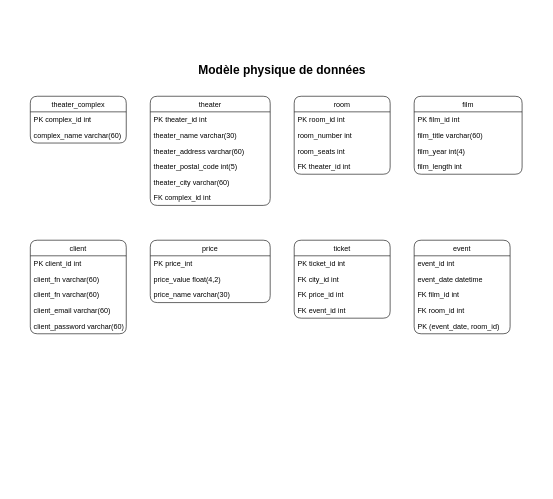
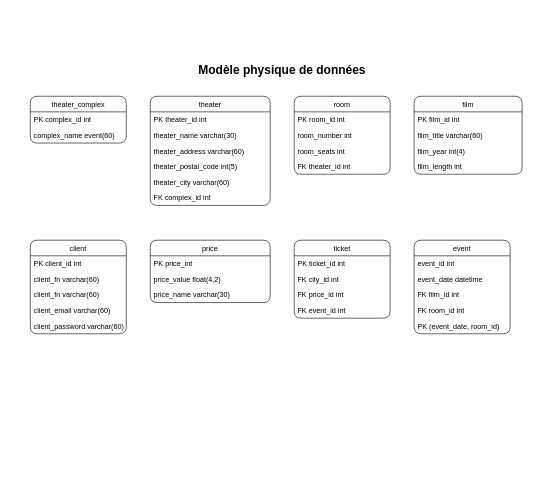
  <mxCell id="0" />
  <mxCell id="1" parent="0" />
  <mxCell id="2" value="theater_complex" style="swimlane;fontStyle=0;childLayout=stackLayout;horizontal=1;startSize=26;fillColor=none;horizontalStack=0;resizeParent=1;resizeParentMax=0;resizeLast=0;collapsible=1;marginBottom=0;strokeColor=#000000;fontColor=#000000;labelBorderColor=none;rounded=1;" vertex="1" parent="1"><mxGeometry x="50" y="160" width="160" height="78" as="geometry" /></mxCell>
  <mxCell id="3" value="PK complex_id int" style="text;strokeColor=none;fillColor=none;align=left;verticalAlign=top;spacingLeft=4;spacingRight=4;overflow=hidden;rotatable=0;points=[[0,0.5],[1,0.5]];portConstraint=eastwest;fontColor=#000000;rounded=1;" vertex="1" parent="2"><mxGeometry y="26" width="160" height="26" as="geometry" /></mxCell>
- <mxCell id="4" value="complex_name varchar(60)" style="text;strokeColor=none;fillColor=none;align=left;verticalAlign=top;spacingLeft=4;spacingRight=4;overflow=hidden;rotatable=0;points=[[0,0.5],[1,0.5]];portConstraint=eastwest;fontColor=#000000;rounded=1;" vertex="1" parent="2"><mxGeometry y="52" width="160" height="26" as="geometry" /></mxCell>
+ <mxCell id="4" value="complex_name event(60)" style="text;strokeColor=none;fillColor=none;align=left;verticalAlign=top;spacingLeft=4;spacingRight=4;overflow=hidden;rotatable=0;points=[[0,0.5],[1,0.5]];portConstraint=eastwest;fontColor=#000000;rounded=1;" vertex="1" parent="2"><mxGeometry y="52" width="160" height="26" as="geometry" /></mxCell>
  <mxCell id="5" value="theater" style="swimlane;fontStyle=0;childLayout=stackLayout;horizontal=1;startSize=26;fillColor=none;horizontalStack=0;resizeParent=1;resizeParentMax=0;resizeLast=0;collapsible=1;marginBottom=0;strokeColor=#000000;fontColor=#000000;labelBorderColor=none;rounded=1;" vertex="1" parent="1"><mxGeometry x="250" y="160" width="200" height="182" as="geometry" /></mxCell>
  <mxCell id="6" value="PK theater_id int" style="text;strokeColor=none;fillColor=none;align=left;verticalAlign=top;spacingLeft=4;spacingRight=4;overflow=hidden;rotatable=0;points=[[0,0.5],[1,0.5]];portConstraint=eastwest;fontColor=#000000;rounded=1;" vertex="1" parent="5"><mxGeometry y="26" width="200" height="26" as="geometry" /></mxCell>
  <mxCell id="7" value="theater_name varchar(30)" style="text;strokeColor=none;fillColor=none;align=left;verticalAlign=top;spacingLeft=4;spacingRight=4;overflow=hidden;rotatable=0;points=[[0,0.5],[1,0.5]];portConstraint=eastwest;fontColor=#000000;rounded=1;" vertex="1" parent="5"><mxGeometry y="52" width="200" height="26" as="geometry" /></mxCell>
  <mxCell id="8" value="theater_address varchar(60)" style="text;strokeColor=none;fillColor=none;align=left;verticalAlign=top;spacingLeft=4;spacingRight=4;overflow=hidden;rotatable=0;points=[[0,0.5],[1,0.5]];portConstraint=eastwest;fontColor=#000000;rounded=1;" vertex="1" parent="5"><mxGeometry y="78" width="200" height="26" as="geometry" /></mxCell>
  <mxCell id="9" value="theater_postal_code int(5)" style="text;strokeColor=none;fillColor=none;align=left;verticalAlign=top;spacingLeft=4;spacingRight=4;overflow=hidden;rotatable=0;points=[[0,0.5],[1,0.5]];portConstraint=eastwest;fontColor=#000000;rounded=1;" vertex="1" parent="5"><mxGeometry y="104" width="200" height="26" as="geometry" /></mxCell>
  <mxCell id="10" value="theater_city varchar(60)" style="text;strokeColor=none;fillColor=none;align=left;verticalAlign=top;spacingLeft=4;spacingRight=4;overflow=hidden;rotatable=0;points=[[0,0.5],[1,0.5]];portConstraint=eastwest;fontColor=#000000;rounded=1;" vertex="1" parent="5"><mxGeometry y="130" width="200" height="26" as="geometry" /></mxCell>
  <mxCell id="11" value="FK complex_id int" style="text;strokeColor=none;fillColor=none;align=left;verticalAlign=top;spacingLeft=4;spacingRight=4;overflow=hidden;rotatable=0;points=[[0,0.5],[1,0.5]];portConstraint=eastwest;fontColor=#000000;rounded=1;" vertex="1" parent="5"><mxGeometry y="156" width="200" height="26" as="geometry" /></mxCell>
  <mxCell id="12" value="room" style="swimlane;fontStyle=0;childLayout=stackLayout;horizontal=1;startSize=26;fillColor=none;horizontalStack=0;resizeParent=1;resizeParentMax=0;resizeLast=0;collapsible=1;marginBottom=0;strokeColor=#000000;fontColor=#000000;labelBorderColor=none;rounded=1;" vertex="1" parent="1"><mxGeometry x="490" y="160" width="160" height="130" as="geometry" /></mxCell>
  <mxCell id="13" value="PK room_id int" style="text;strokeColor=none;fillColor=none;align=left;verticalAlign=top;spacingLeft=4;spacingRight=4;overflow=hidden;rotatable=0;points=[[0,0.5],[1,0.5]];portConstraint=eastwest;fontColor=#000000;rounded=1;" vertex="1" parent="12"><mxGeometry y="26" width="160" height="26" as="geometry" /></mxCell>
  <mxCell id="14" value="room_number int" style="text;strokeColor=none;fillColor=none;align=left;verticalAlign=top;spacingLeft=4;spacingRight=4;overflow=hidden;rotatable=0;points=[[0,0.5],[1,0.5]];portConstraint=eastwest;fontColor=#000000;rounded=1;" vertex="1" parent="12"><mxGeometry y="52" width="160" height="26" as="geometry" /></mxCell>
  <mxCell id="15" value="room_seats int" style="text;strokeColor=none;fillColor=none;align=left;verticalAlign=top;spacingLeft=4;spacingRight=4;overflow=hidden;rotatable=0;points=[[0,0.5],[1,0.5]];portConstraint=eastwest;fontColor=#000000;rounded=1;" vertex="1" parent="12"><mxGeometry y="78" width="160" height="26" as="geometry" /></mxCell>
  <mxCell id="16" value="FK theater_id int" style="text;strokeColor=none;fillColor=none;align=left;verticalAlign=top;spacingLeft=4;spacingRight=4;overflow=hidden;rotatable=0;points=[[0,0.5],[1,0.5]];portConstraint=eastwest;fontColor=#000000;rounded=1;" vertex="1" parent="12"><mxGeometry y="104" width="160" height="26" as="geometry" /></mxCell>
  <mxCell id="17" value="client" style="swimlane;fontStyle=0;childLayout=stackLayout;horizontal=1;startSize=26;fillColor=none;horizontalStack=0;resizeParent=1;resizeParentMax=0;resizeLast=0;collapsible=1;marginBottom=0;strokeColor=#000000;fontColor=#000000;labelBorderColor=none;rounded=1;" vertex="1" parent="1"><mxGeometry x="50" y="400" width="160" height="156" as="geometry" /></mxCell>
  <mxCell id="18" value="PK client_id int" style="text;strokeColor=none;fillColor=none;align=left;verticalAlign=top;spacingLeft=4;spacingRight=4;overflow=hidden;rotatable=0;points=[[0,0.5],[1,0.5]];portConstraint=eastwest;fontColor=#000000;rounded=1;" vertex="1" parent="17"><mxGeometry y="26" width="160" height="26" as="geometry" /></mxCell>
  <mxCell id="19" value="client_fn varchar(60)" style="text;strokeColor=none;fillColor=none;align=left;verticalAlign=top;spacingLeft=4;spacingRight=4;overflow=hidden;rotatable=0;points=[[0,0.5],[1,0.5]];portConstraint=eastwest;fontColor=#000000;rounded=1;" vertex="1" parent="17"><mxGeometry y="52" width="160" height="26" as="geometry" /></mxCell>
  <mxCell id="20" value="client_fn varchar(60)" style="text;strokeColor=none;fillColor=none;align=left;verticalAlign=top;spacingLeft=4;spacingRight=4;overflow=hidden;rotatable=0;points=[[0,0.5],[1,0.5]];portConstraint=eastwest;fontColor=#000000;rounded=1;" vertex="1" parent="17"><mxGeometry y="78" width="160" height="26" as="geometry" /></mxCell>
  <mxCell id="21" value="client_email varchar(60)" style="text;strokeColor=none;fillColor=none;align=left;verticalAlign=top;spacingLeft=4;spacingRight=4;overflow=hidden;rotatable=0;points=[[0,0.5],[1,0.5]];portConstraint=eastwest;fontColor=#000000;rounded=1;" vertex="1" parent="17"><mxGeometry y="104" width="160" height="26" as="geometry" /></mxCell>
  <mxCell id="22" value="client_password varchar(60)" style="text;strokeColor=none;fillColor=none;align=left;verticalAlign=top;spacingLeft=4;spacingRight=4;overflow=hidden;rotatable=0;points=[[0,0.5],[1,0.5]];portConstraint=eastwest;fontColor=#000000;rounded=1;" vertex="1" parent="17"><mxGeometry y="130" width="160" height="26" as="geometry" /></mxCell>
  <mxCell id="23" value="film" style="swimlane;fontStyle=0;childLayout=stackLayout;horizontal=1;startSize=26;fillColor=none;horizontalStack=0;resizeParent=1;resizeParentMax=0;resizeLast=0;collapsible=1;marginBottom=0;strokeColor=#000000;fontColor=#000000;labelBorderColor=none;rounded=1;" vertex="1" parent="1"><mxGeometry x="690" y="160" width="180" height="130" as="geometry" /></mxCell>
  <mxCell id="24" value="PK film_id int" style="text;strokeColor=none;fillColor=none;align=left;verticalAlign=top;spacingLeft=4;spacingRight=4;overflow=hidden;rotatable=0;points=[[0,0.5],[1,0.5]];portConstraint=eastwest;fontColor=#000000;rounded=1;" vertex="1" parent="23"><mxGeometry y="26" width="180" height="26" as="geometry" /></mxCell>
  <mxCell id="25" value="film_title varchar(60)" style="text;strokeColor=none;fillColor=none;align=left;verticalAlign=top;spacingLeft=4;spacingRight=4;overflow=hidden;rotatable=0;points=[[0,0.5],[1,0.5]];portConstraint=eastwest;fontColor=#000000;rounded=1;" vertex="1" parent="23"><mxGeometry y="52" width="180" height="26" as="geometry" /></mxCell>
  <mxCell id="26" value="film_year int(4)" style="text;strokeColor=none;fillColor=none;align=left;verticalAlign=top;spacingLeft=4;spacingRight=4;overflow=hidden;rotatable=0;points=[[0,0.5],[1,0.5]];portConstraint=eastwest;fontColor=#000000;rounded=1;" vertex="1" parent="23"><mxGeometry y="78" width="180" height="26" as="geometry" /></mxCell>
  <mxCell id="27" value="film_length int" style="text;strokeColor=none;fillColor=none;align=left;verticalAlign=top;spacingLeft=4;spacingRight=4;overflow=hidden;rotatable=0;points=[[0,0.5],[1,0.5]];portConstraint=eastwest;fontColor=#000000;rounded=1;" vertex="1" parent="23"><mxGeometry y="104" width="180" height="26" as="geometry" /></mxCell>
  <mxCell id="28" value="price" style="swimlane;fontStyle=0;childLayout=stackLayout;horizontal=1;startSize=26;fillColor=none;horizontalStack=0;resizeParent=1;resizeParentMax=0;resizeLast=0;collapsible=1;marginBottom=0;strokeColor=#000000;fontColor=#000000;labelBorderColor=none;rounded=1;" vertex="1" parent="1"><mxGeometry x="250" y="400" width="200" height="104" as="geometry" /></mxCell>
  <mxCell id="29" value="PK price_int" style="text;strokeColor=none;fillColor=none;align=left;verticalAlign=top;spacingLeft=4;spacingRight=4;overflow=hidden;rotatable=0;points=[[0,0.5],[1,0.5]];portConstraint=eastwest;fontColor=#000000;rounded=1;" vertex="1" parent="28"><mxGeometry y="26" width="200" height="26" as="geometry" /></mxCell>
  <mxCell id="30" value="price_value float(4,2)" style="text;strokeColor=none;fillColor=none;align=left;verticalAlign=top;spacingLeft=4;spacingRight=4;overflow=hidden;rotatable=0;points=[[0,0.5],[1,0.5]];portConstraint=eastwest;fontColor=#000000;rounded=1;" vertex="1" parent="28"><mxGeometry y="52" width="200" height="26" as="geometry" /></mxCell>
  <mxCell id="31" value="price_name varchar(30)" style="text;strokeColor=none;fillColor=none;align=left;verticalAlign=top;spacingLeft=4;spacingRight=4;overflow=hidden;rotatable=0;points=[[0,0.5],[1,0.5]];portConstraint=eastwest;fontColor=#000000;rounded=1;" vertex="1" parent="28"><mxGeometry y="78" width="200" height="26" as="geometry" /></mxCell>
  <mxCell id="32" value="ticket" style="swimlane;fontStyle=0;childLayout=stackLayout;horizontal=1;startSize=26;fillColor=none;horizontalStack=0;resizeParent=1;resizeParentMax=0;resizeLast=0;collapsible=1;marginBottom=0;strokeColor=#000000;fontColor=#000000;labelBorderColor=none;rounded=1;" vertex="1" parent="1"><mxGeometry x="490" y="400" width="160" height="130" as="geometry" /></mxCell>
  <mxCell id="33" value="PK ticket_id int" style="text;strokeColor=none;fillColor=none;align=left;verticalAlign=top;spacingLeft=4;spacingRight=4;overflow=hidden;rotatable=0;points=[[0,0.5],[1,0.5]];portConstraint=eastwest;fontColor=#000000;rounded=1;" vertex="1" parent="32"><mxGeometry y="26" width="160" height="26" as="geometry" /></mxCell>
  <mxCell id="34" value="FK city_id int" style="text;strokeColor=none;fillColor=none;align=left;verticalAlign=top;spacingLeft=4;spacingRight=4;overflow=hidden;rotatable=0;points=[[0,0.5],[1,0.5]];portConstraint=eastwest;fontColor=#000000;rounded=1;" vertex="1" parent="32"><mxGeometry y="52" width="160" height="26" as="geometry" /></mxCell>
  <mxCell id="35" value="FK price_id int" style="text;strokeColor=none;fillColor=none;align=left;verticalAlign=top;spacingLeft=4;spacingRight=4;overflow=hidden;rotatable=0;points=[[0,0.5],[1,0.5]];portConstraint=eastwest;fontColor=#000000;rounded=1;" vertex="1" parent="32"><mxGeometry y="78" width="160" height="26" as="geometry" /></mxCell>
  <mxCell id="36" value="FK event_id int" style="text;strokeColor=none;fillColor=none;align=left;verticalAlign=top;spacingLeft=4;spacingRight=4;overflow=hidden;rotatable=0;points=[[0,0.5],[1,0.5]];portConstraint=eastwest;fontColor=#000000;rounded=1;" vertex="1" parent="32"><mxGeometry y="104" width="160" height="26" as="geometry" /></mxCell>
  <mxCell id="37" value="event" style="swimlane;fontStyle=0;childLayout=stackLayout;horizontal=1;startSize=26;fillColor=none;horizontalStack=0;resizeParent=1;resizeParentMax=0;resizeLast=0;collapsible=1;marginBottom=0;strokeColor=#000000;fontColor=#000000;labelBorderColor=none;rounded=1;" vertex="1" parent="1"><mxGeometry x="690" y="400" width="160" height="156" as="geometry" /></mxCell>
  <mxCell id="38" value="event_id int" style="text;strokeColor=none;fillColor=none;align=left;verticalAlign=top;spacingLeft=4;spacingRight=4;overflow=hidden;rotatable=0;points=[[0,0.5],[1,0.5]];portConstraint=eastwest;fontColor=#000000;rounded=1;" vertex="1" parent="37"><mxGeometry y="26" width="160" height="26" as="geometry" /></mxCell>
  <mxCell id="39" value="event_date datetime" style="text;strokeColor=none;fillColor=none;align=left;verticalAlign=top;spacingLeft=4;spacingRight=4;overflow=hidden;rotatable=0;points=[[0,0.5],[1,0.5]];portConstraint=eastwest;fontColor=#000000;rounded=1;" vertex="1" parent="37"><mxGeometry y="52" width="160" height="26" as="geometry" /></mxCell>
  <mxCell id="40" value="FK film_id int" style="text;strokeColor=none;fillColor=none;align=left;verticalAlign=top;spacingLeft=4;spacingRight=4;overflow=hidden;rotatable=0;points=[[0,0.5],[1,0.5]];portConstraint=eastwest;fontColor=#000000;rounded=1;" vertex="1" parent="37"><mxGeometry y="78" width="160" height="26" as="geometry" /></mxCell>
  <mxCell id="41" value="FK room_id int" style="text;strokeColor=none;fillColor=none;align=left;verticalAlign=top;spacingLeft=4;spacingRight=4;overflow=hidden;rotatable=0;points=[[0,0.5],[1,0.5]];portConstraint=eastwest;fontColor=#000000;rounded=1;" vertex="1" parent="37"><mxGeometry y="104" width="160" height="26" as="geometry" /></mxCell>
  <mxCell id="42" value="PK (event_date, room_id)" style="text;strokeColor=none;fillColor=none;align=left;verticalAlign=top;spacingLeft=4;spacingRight=4;overflow=hidden;rotatable=0;points=[[0,0.5],[1,0.5]];portConstraint=eastwest;fontColor=#000000;rounded=1;" vertex="1" parent="37"><mxGeometry y="130" width="160" height="26" as="geometry" /></mxCell>
  <mxCell id="43" value="" style="whiteSpace=wrap;html=1;rounded=1;labelBorderColor=#000000;strokeColor=none;fontFamily=Helvetica;fontSize=12;fontColor=#000000;startSize=26;fillColor=none;" vertex="1" parent="1"><mxGeometry x="20" y="20" width="880" height="790" as="geometry" /></mxCell>
  <mxCell id="44" value="Modèle physique de données" style="text;html=1;strokeColor=none;fillColor=none;align=center;verticalAlign=middle;whiteSpace=wrap;rounded=0;labelBorderColor=none;fontFamily=Helvetica;fontSize=20;fontColor=#000000;startSize=26;fontStyle=1" vertex="1" parent="1"><mxGeometry x="310" y="100" width="320" height="30" as="geometry" /></mxCell>
